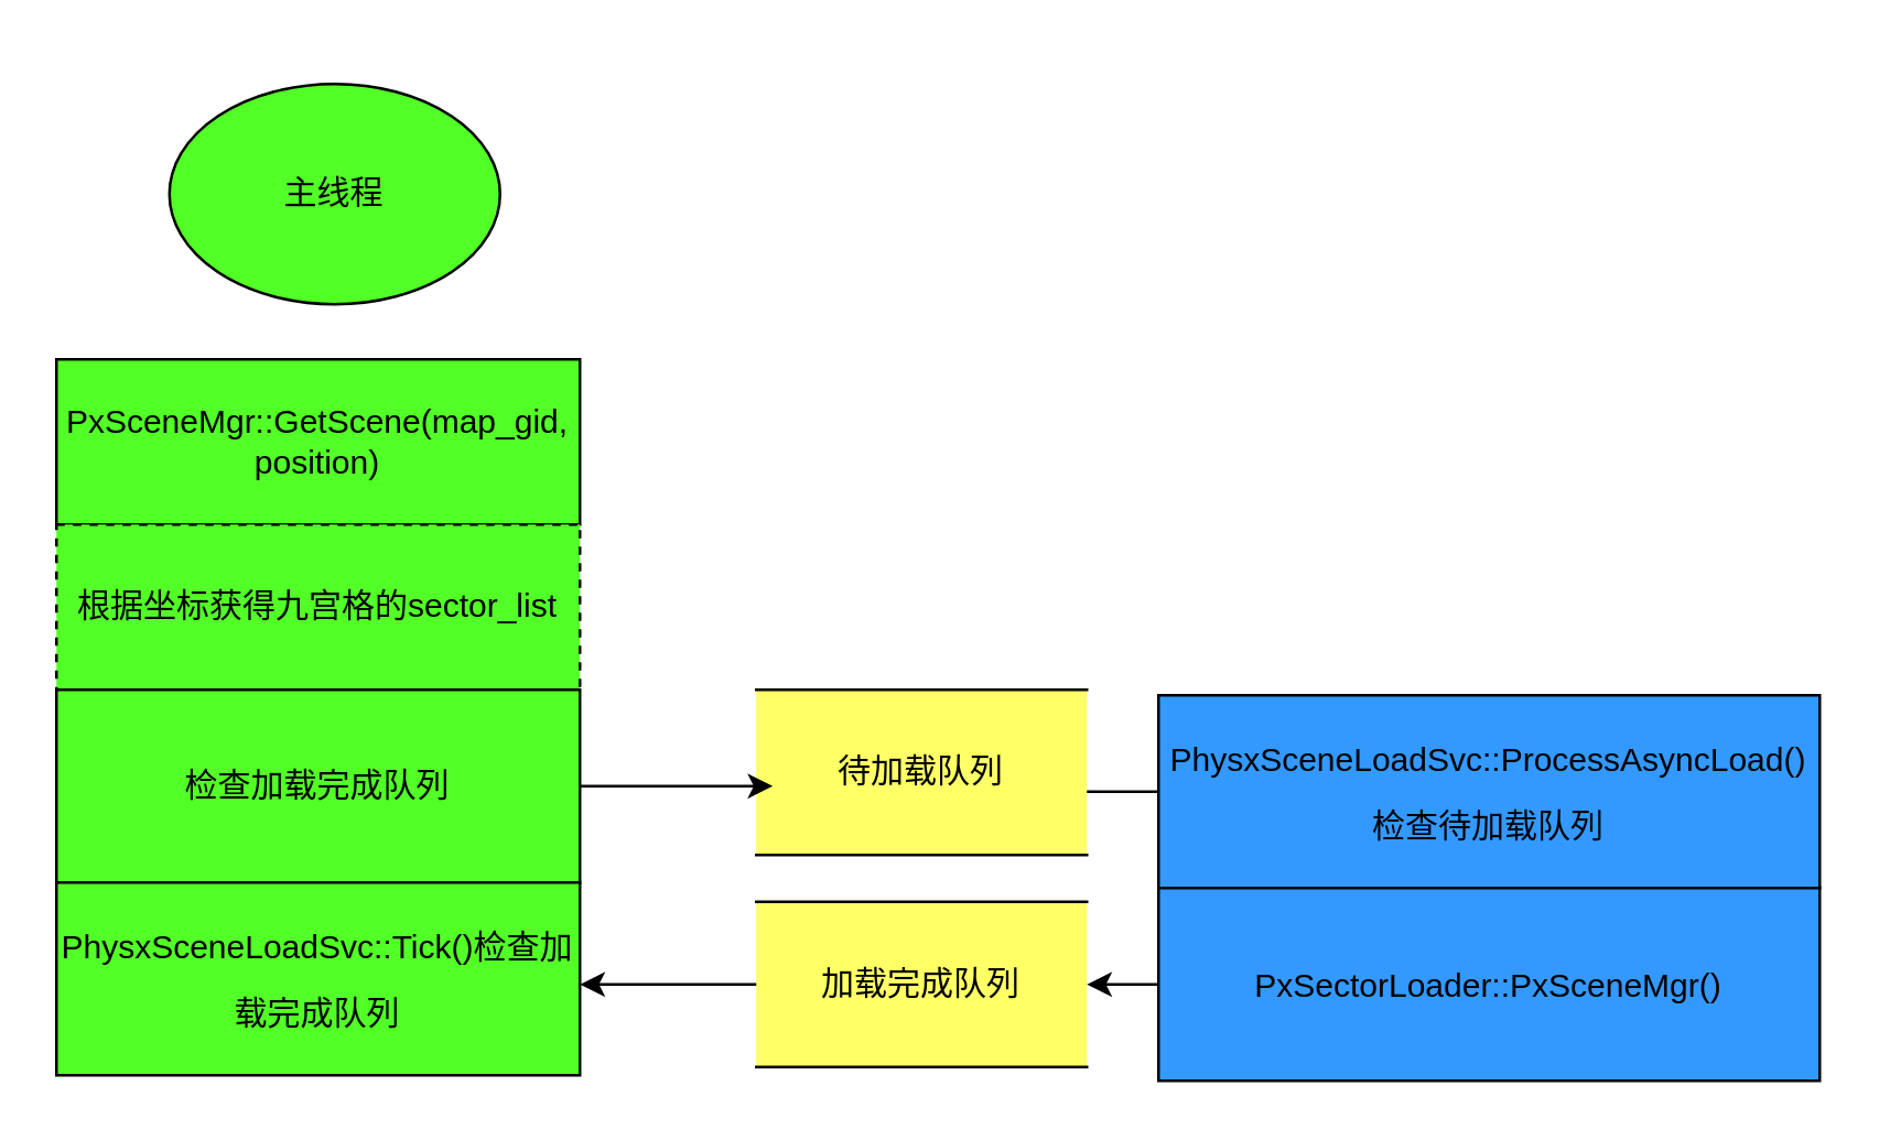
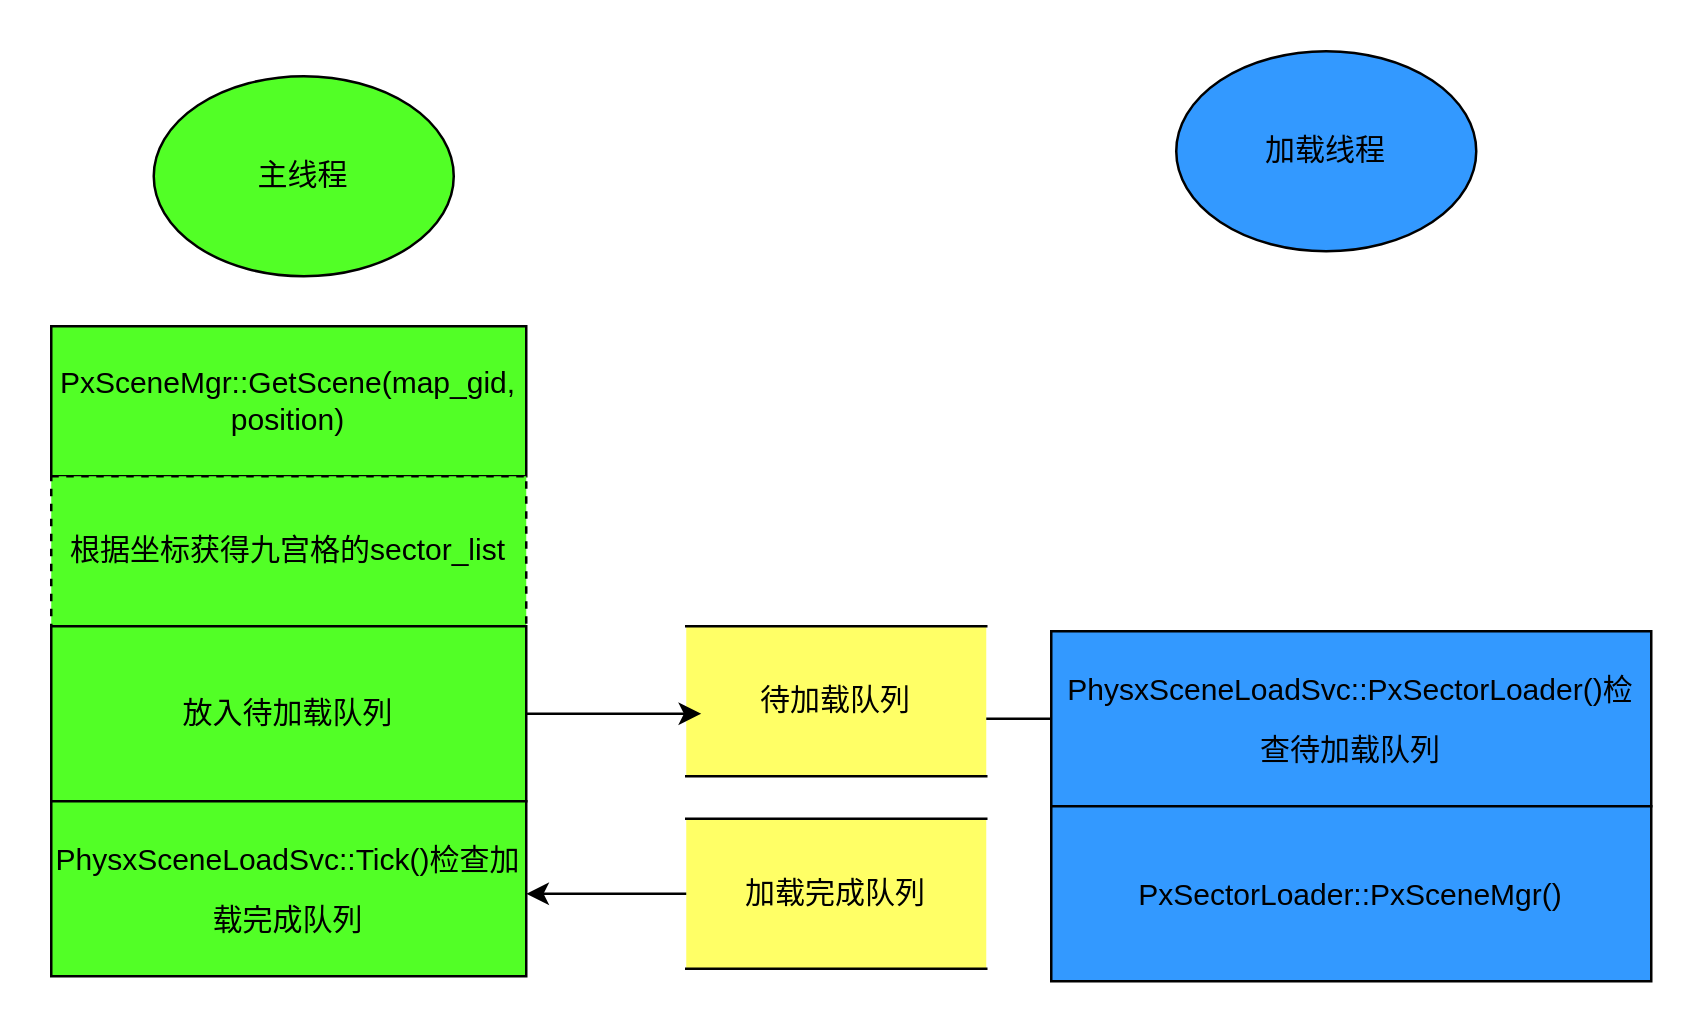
  <mxCell id="0" />
  <mxCell id="1" parent="0" />
  <mxCell id="2" value="PxSceneMgr::GetScene(map_gid, position)" style="rounded=0;whiteSpace=wrap;html=1;fillColor=#52FF26;" vertex="1" parent="1"><mxGeometry x="20" y="130" width="190" height="60" as="geometry" /></mxCell>
  <mxCell id="3" value="根据坐标获得九宫格的sector_list" style="rounded=0;whiteSpace=wrap;html=1;fillColor=#52FF26;dashed=1;" vertex="1" parent="1"><mxGeometry x="20" y="190" width="190" height="60" as="geometry" /></mxCell>
- <mxCell id="4" value="检查加载完成队列" style="rounded=0;whiteSpace=wrap;html=1;fillColor=#52FF26;" vertex="1" parent="1"><mxGeometry x="20" y="250" width="190" height="70" as="geometry" /></mxCell>
+ <mxCell id="4" value="放入待加载队列" style="rounded=0;whiteSpace=wrap;html=1;fillColor=#52FF26;" vertex="1" parent="1"><mxGeometry x="20" y="250" width="190" height="70" as="geometry" /></mxCell>
  <mxCell id="5" value="待加载队列" style="shape=partialRectangle;whiteSpace=wrap;html=1;left=0;right=0;fillColor=#FFFF66;" vertex="1" parent="1"><mxGeometry x="274" y="250" width="120" height="60" as="geometry" /></mxCell>
  <mxCell id="6" value="加载完成队列" style="shape=partialRectangle;whiteSpace=wrap;html=1;left=0;right=0;fillColor=#FFFF66;" vertex="1" parent="1"><mxGeometry x="274" y="327" width="120" height="60" as="geometry" /></mxCell>
  <mxCell id="7" value="" style="endArrow=classic;html=1;rounded=0;exitX=1;exitY=0.5;exitDx=0;exitDy=0;" edge="1" parent="1" source="4"><mxGeometry width="50" height="50" relative="1" as="geometry"><mxPoint x="70" y="330" as="sourcePoint" /><mxPoint x="280" y="285" as="targetPoint" /></mxGeometry></mxCell>
- <mxCell id="8" value="&lt;div style=&quot;line-height: 24px;&quot;&gt;PhysxSceneLoadSvc::ProcessAsyncLoad()检查待加载队列&lt;/div&gt;" style="rounded=0;whiteSpace=wrap;html=1;fillColor=#3399FF;" vertex="1" parent="1"><mxGeometry x="420" y="252" width="240" height="70" as="geometry" /></mxCell>
+ <mxCell id="8" value="&lt;div style=&quot;line-height: 24px;&quot;&gt;PhysxSceneLoadSvc::PxSectorLoader()检查待加载队列&lt;/div&gt;" style="rounded=0;whiteSpace=wrap;html=1;fillColor=#3399FF;" vertex="1" parent="1"><mxGeometry x="420" y="252" width="240" height="70" as="geometry" /></mxCell>
  <mxCell id="9" value="" style="endArrow=none;html=1;rounded=0;exitX=1;exitY=0.617;exitDx=0;exitDy=0;exitPerimeter=0;entryX=0;entryY=0.5;entryDx=0;entryDy=0;" edge="1" parent="1" source="5" target="8"><mxGeometry width="50" height="50" relative="1" as="geometry"><mxPoint x="80" y="310" as="sourcePoint" /><mxPoint x="130" y="260" as="targetPoint" /></mxGeometry></mxCell>
  <mxCell id="10" value="&lt;div style=&quot;line-height: 24px;&quot;&gt;PxSectorLoader::PxSceneMgr()&lt;/div&gt;" style="rounded=0;whiteSpace=wrap;html=1;fillColor=#3399FF;" vertex="1" parent="1"><mxGeometry x="420" y="322" width="240" height="70" as="geometry" /></mxCell>
  <mxCell id="11" value="&lt;div style=&quot;line-height: 24px;&quot;&gt;PhysxSceneLoadSvc::Tick()检查加载完成队列&lt;/div&gt;" style="rounded=0;whiteSpace=wrap;html=1;fillColor=#52FF26;" vertex="1" parent="1"><mxGeometry x="20" y="320" width="190" height="70" as="geometry" /></mxCell>
- <mxCell id="12" value="" style="endArrow=classic;html=1;rounded=0;exitX=0;exitY=0.5;exitDx=0;exitDy=0;entryX=1;entryY=0.5;entryDx=0;entryDy=0;" edge="1" parent="1" source="10" target="6"><mxGeometry width="50" height="50" relative="1" as="geometry"><mxPoint x="80" y="410" as="sourcePoint" /><mxPoint x="130" y="360" as="targetPoint" /></mxGeometry></mxCell>
  <mxCell id="13" value="" style="endArrow=classic;html=1;rounded=0;exitX=0;exitY=0.5;exitDx=0;exitDy=0;" edge="1" parent="1" source="6"><mxGeometry width="50" height="50" relative="1" as="geometry"><mxPoint x="430" y="427" as="sourcePoint" /><mxPoint x="210" y="357" as="targetPoint" /></mxGeometry></mxCell>
  <mxCell id="14" value="主线程" style="ellipse;whiteSpace=wrap;html=1;fillColor=#52FF26;" vertex="1" parent="1"><mxGeometry x="61" y="30" width="120" height="80" as="geometry" /></mxCell>
+ <mxCell id="15" value="加载线程" style="ellipse;whiteSpace=wrap;html=1;fillColor=#3399FF;" vertex="1" parent="1"><mxGeometry x="470" y="20" width="120" height="80" as="geometry" /></mxCell>
